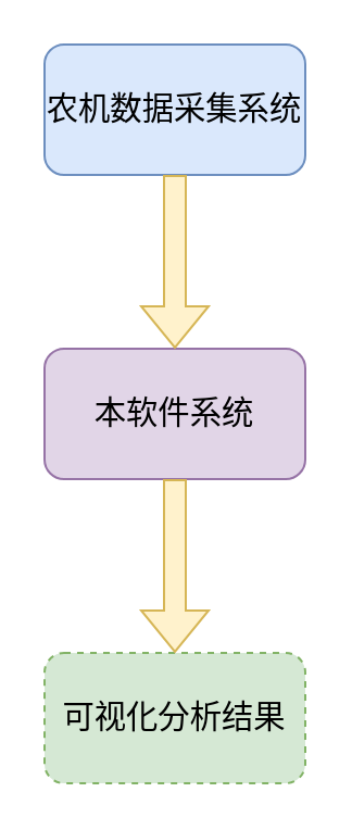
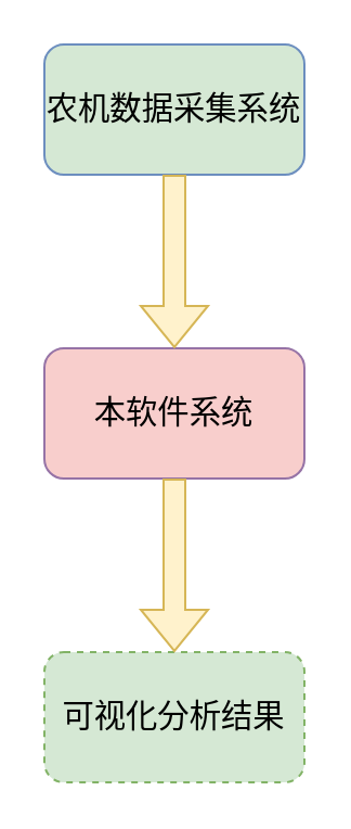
  <mxCell id="0" />
  <mxCell id="1" parent="0" />
  <mxCell id="2" value="" style="group" vertex="1" connectable="0" parent="1"><mxGeometry x="20" y="20" width="120" height="340" as="geometry" /></mxCell>
- <mxCell id="3" value="&lt;span class=&quot;VerbatimChar&quot;&gt;&lt;span style=&quot;font-size:11.0pt;&lt;br/&gt;font-family:宋体;mso-bidi-font-family:Consolas;mso-ansi-language:ZH-CN;&lt;br/&gt;mso-fareast-language:ZH-CN;mso-bidi-language:AR-SA&quot;&gt;农机数据采集系统&lt;/span&gt;&lt;/span&gt;" style="rounded=1;whiteSpace=wrap;html=1;fillColor=#dae8fc;strokeColor=#6c8ebf;" vertex="1" parent="2"><mxGeometry width="120" height="60" as="geometry" /></mxCell>
- <mxCell id="4" value="&lt;span class=&quot;VerbatimChar&quot;&gt;&lt;span style=&quot;font-size:11.0pt;&lt;br/&gt;font-family:宋体;mso-bidi-font-family:Consolas;mso-ansi-language:ZH-CN;&lt;br/&gt;mso-fareast-language:ZH-CN;mso-bidi-language:AR-SA&quot;&gt;&lt;font style=&quot;vertical-align: inherit;&quot;&gt;&lt;font style=&quot;vertical-align: inherit;&quot;&gt;本软件系统&lt;/font&gt;&lt;/font&gt;&lt;/span&gt;&lt;/span&gt;" style="rounded=1;whiteSpace=wrap;html=1;fillColor=#e1d5e7;strokeColor=#9673a6;" vertex="1" parent="2"><mxGeometry y="140" width="120" height="60" as="geometry" /></mxCell>
+ <mxCell id="3" value="&lt;span class=&quot;VerbatimChar&quot;&gt;&lt;span style=&quot;font-size:11.0pt;&lt;br/&gt;font-family:宋体;mso-bidi-font-family:Consolas;mso-ansi-language:ZH-CN;&lt;br/&gt;mso-fareast-language:ZH-CN;mso-bidi-language:AR-SA&quot;&gt;农机数据采集系统&lt;/span&gt;&lt;/span&gt;" style="rounded=1;whiteSpace=wrap;html=1;fillColor=#d5e8d4;strokeColor=#6c8ebf;" vertex="1" parent="2"><mxGeometry width="120" height="60" as="geometry" /></mxCell>
+ <mxCell id="4" value="&lt;span class=&quot;VerbatimChar&quot;&gt;&lt;span style=&quot;font-size:11.0pt;&lt;br/&gt;font-family:宋体;mso-bidi-font-family:Consolas;mso-ansi-language:ZH-CN;&lt;br/&gt;mso-fareast-language:ZH-CN;mso-bidi-language:AR-SA&quot;&gt;&lt;font style=&quot;vertical-align: inherit;&quot;&gt;&lt;font style=&quot;vertical-align: inherit;&quot;&gt;本软件系统&lt;/font&gt;&lt;/font&gt;&lt;/span&gt;&lt;/span&gt;" style="rounded=1;whiteSpace=wrap;html=1;fillColor=#f8cecc;strokeColor=#9673a6;" vertex="1" parent="2"><mxGeometry y="140" width="120" height="60" as="geometry" /></mxCell>
  <mxCell id="5" value="&lt;span class=&quot;VerbatimChar&quot;&gt;&lt;span style=&quot;font-size:11.0pt;&lt;br/&gt;font-family:宋体;mso-bidi-font-family:Consolas;mso-ansi-language:ZH-CN;&lt;br/&gt;mso-fareast-language:ZH-CN;mso-bidi-language:AR-SA&quot;&gt;&lt;font style=&quot;vertical-align: inherit;&quot;&gt;&lt;font style=&quot;vertical-align: inherit;&quot;&gt;可视化分析结果&lt;/font&gt;&lt;/font&gt;&lt;/span&gt;&lt;/span&gt;" style="whiteSpace=wrap;html=1;rounded=1;fillColor=#d5e8d4;strokeColor=#82b366;dashed=1;" vertex="1" parent="2"><mxGeometry y="280" width="120" height="60" as="geometry" /></mxCell>
  <mxCell id="6" value="" style="shape=flexArrow;endArrow=classic;html=1;rounded=0;exitX=0.5;exitY=1;exitDx=0;exitDy=0;fillColor=#fff2cc;strokeColor=#d6b656;" edge="1" parent="2" source="3" target="4"><mxGeometry width="50" height="50" relative="1" as="geometry"><mxPoint x="-60" y="140" as="sourcePoint" /><mxPoint x="-10" y="90" as="targetPoint" /></mxGeometry></mxCell>
  <mxCell id="7" value="" style="shape=flexArrow;endArrow=classic;html=1;rounded=0;exitX=0.5;exitY=1;exitDx=0;exitDy=0;entryX=0.5;entryY=0;entryDx=0;entryDy=0;fillColor=#fff2cc;strokeColor=#d6b656;" edge="1" parent="2" source="4" target="5"><mxGeometry width="50" height="50" relative="1" as="geometry"><mxPoint x="90" y="200" as="sourcePoint" /><mxPoint x="90" y="280" as="targetPoint" /></mxGeometry></mxCell>
